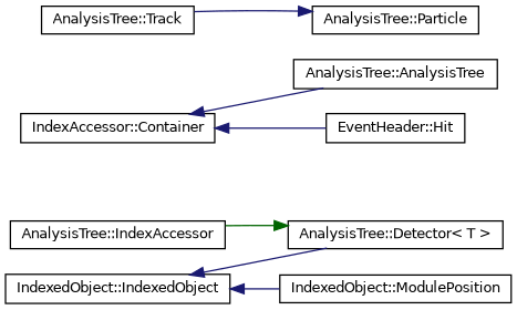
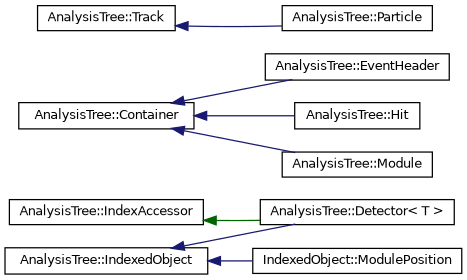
  digraph {
    rankdir=LR
    node [color=black fillcolor=white fontname=Helvetica fontsize=10 shape=record style=filled]
    edge [color=midnightblue dir=back fontname=Helvetica fontsize=10 labelfontname=Helvetica labelfontsize=10 style=solid]
    n1 [height=0.2 label="AnalysisTree::IndexAccessor" width=0.4]
    n2 [height=0.2 label="AnalysisTree::Detector\< T \>" width=0.4]
-   n3 [height=0.2 label="IndexedObject::IndexedObject" width=0.4]
+   n3 [height=0.2 label="AnalysisTree::IndexedObject" width=0.4]
    n4 [height=0.2 label="IndexedObject::ModulePosition" width=0.4]
-   n5 [height=0.2 label="IndexAccessor::Container" width=0.4]
-   n6 [height=0.2 label="AnalysisTree::AnalysisTree" width=0.4]
-   n7 [height=0.2 label="EventHeader::Hit" width=0.4]
+   n5 [height=0.2 label="AnalysisTree::Container" width=0.4]
+   n6 [height=0.2 label="AnalysisTree::EventHeader" width=0.4]
+   n7 [height=0.2 label="AnalysisTree::Hit" width=0.4]
+   n8 [height=0.2 label="AnalysisTree::Module" width=0.4]
    n9 [height=0.2 label="AnalysisTree::Track" width=0.4]
    n10 [height=0.2 label="AnalysisTree::Particle" width=0.4]
-   n2 -> n1 [color=darkgreen]
+   n1 -> n2 [color=darkgreen]
    n3 -> n2
    n3 -> n4
    n5 -> n6
    n5 -> n7
-   n10 -> n9
+   n5 -> n8
+   n9 -> n10
  }
